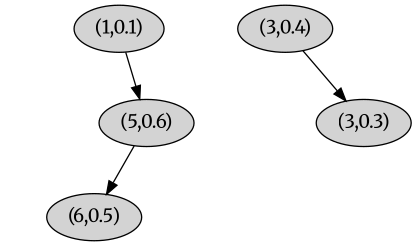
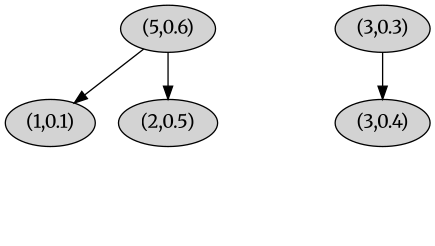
  digraph {
    fontname=Merriweather
    node [fontname=Merriweather style=filled]
    edge [fontname=Merriweather]
    n1 [label="(1,0.1)"]
    n2 [label=0 style=invis]
    n3 [label="(5,0.6)"]
    n4 [label="(3,0.4)"]
    n5 [label=1 style=invis]
    n6 [label="(3,0.3)"]
-   n7 [label="(6,0.5)"]
+   n7 [label="(2,0.5)"]
    n8 [label=4 style=invis]
    n1 -> n2 [style=invis]
-   n1 -> n3
+   n3 -> n1
    n3 -> n7
    n3 -> n8 [style=invis]
    n4 -> n5 [style=invis]
-   n4 -> n6
+   n6 -> n4
  }
